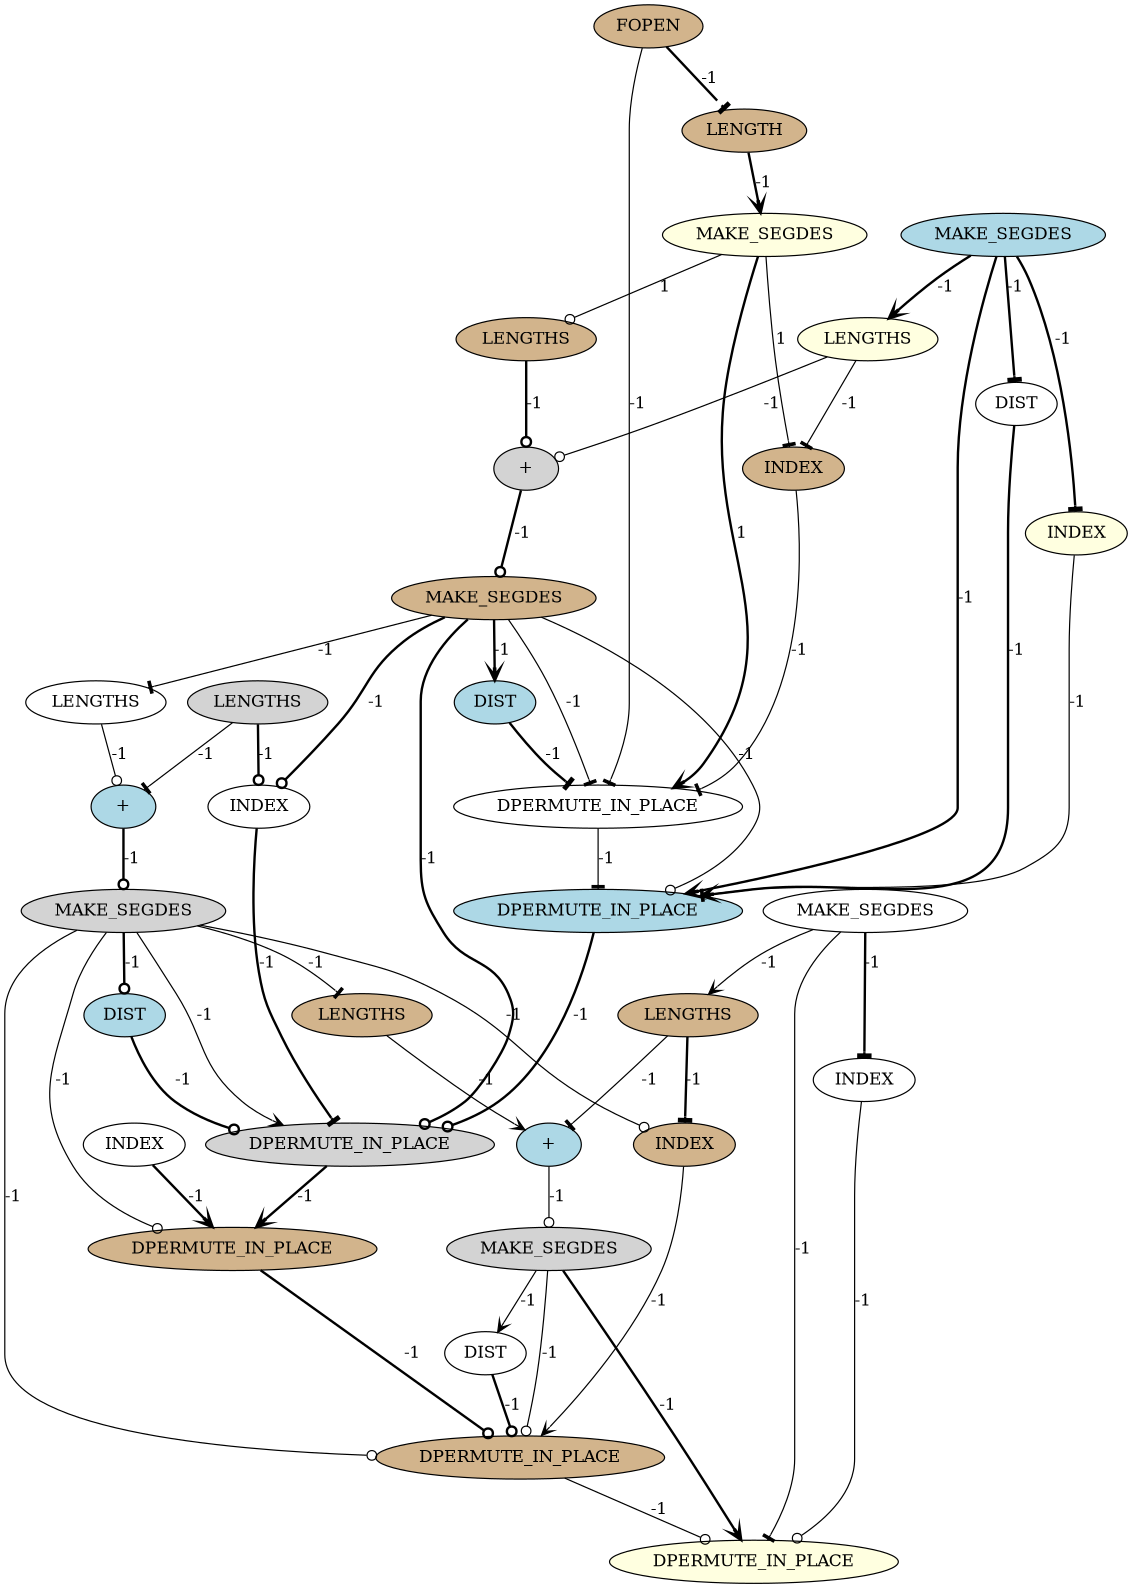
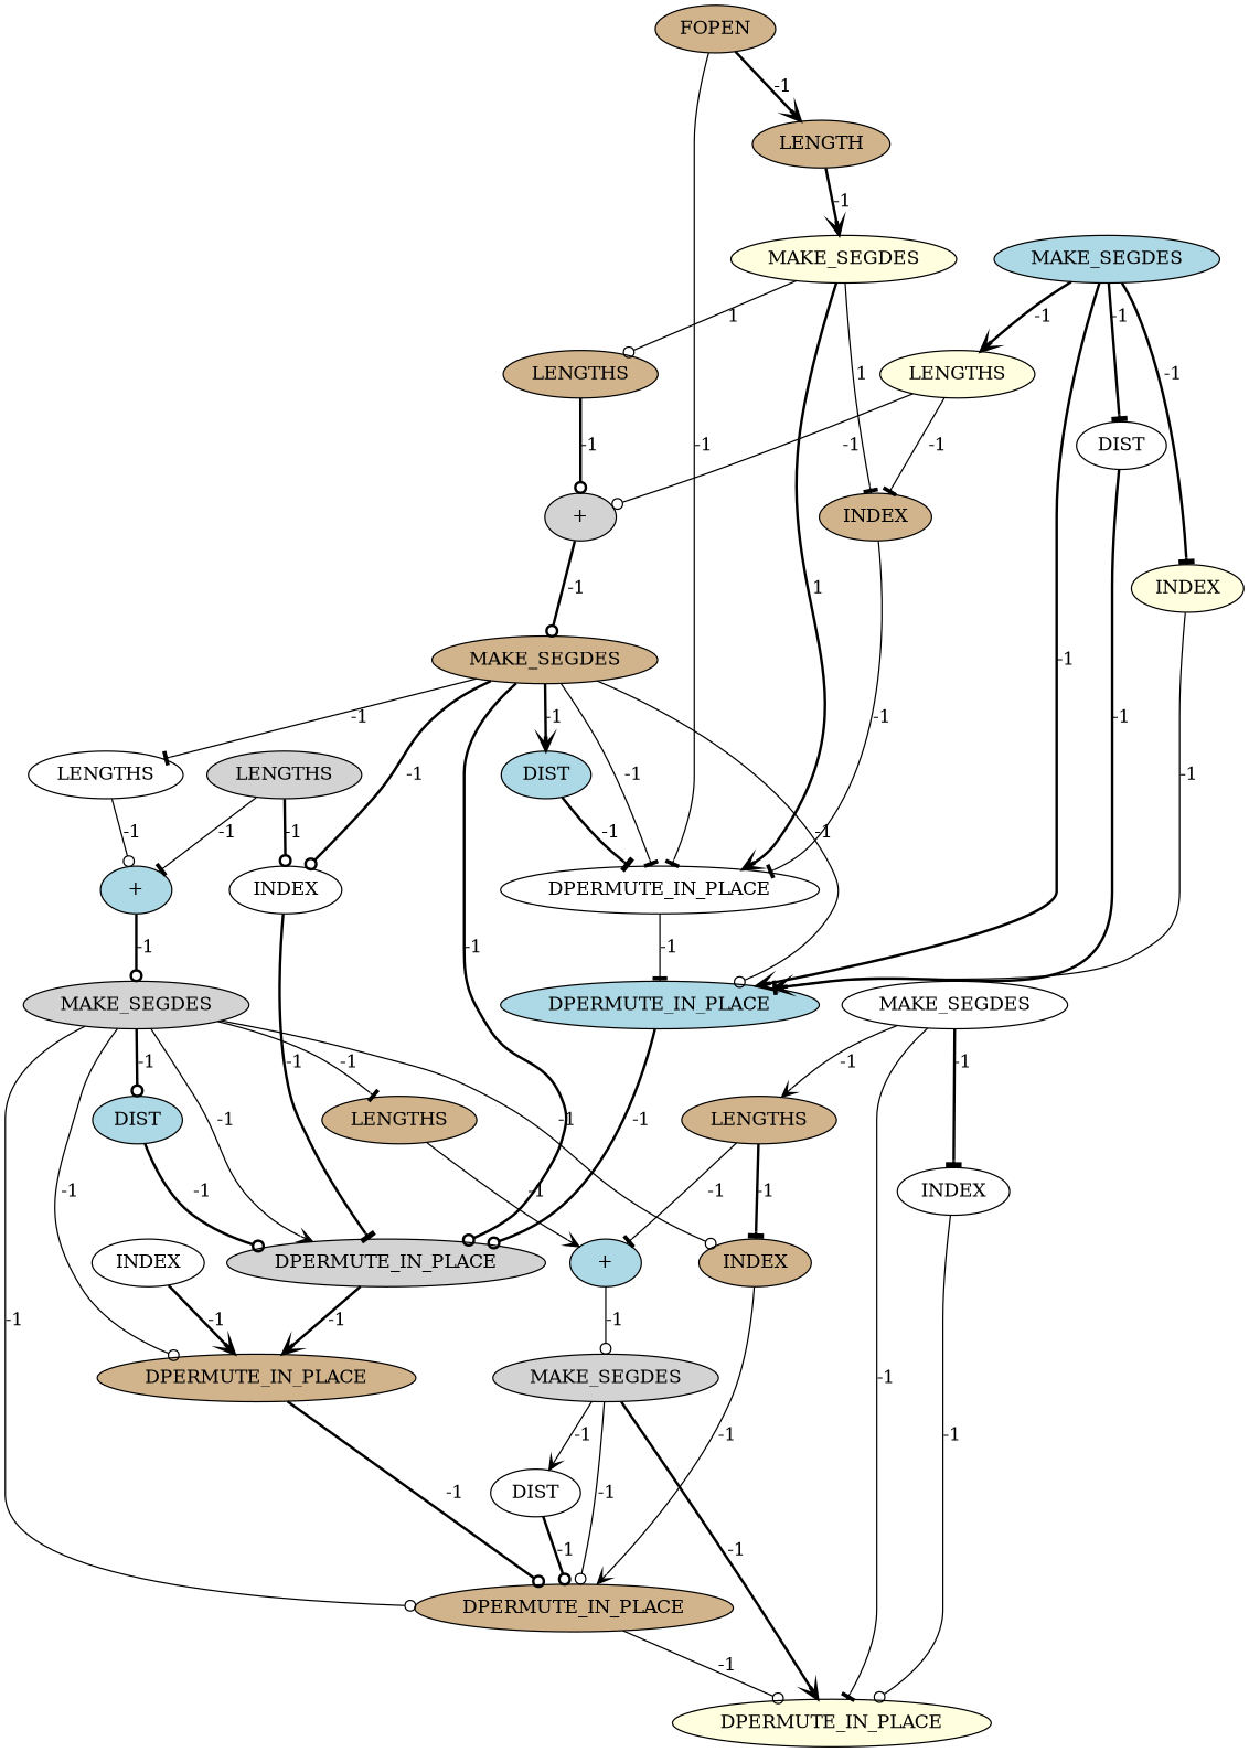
  digraph {
    node [cost=0 style=filled fillcolor=tan]
    edge [cost=-1 style=solid arrowhead=odot]
    n1 [label=DIST fillcolor=lightblue]
    n2 [label=DPERMUTE_IN_PLACE fillcolor=white]
    n3 [label=MAKE_SEGDES]
    n4 [label=INDEX fillcolor=white]
    n5 [label=LENGTHS fillcolor=white]
    n6 [label=DPERMUTE_IN_PLACE fillcolor=lightgrey]
    n7 [label=DPERMUTE_IN_PLACE fillcolor=lightblue]
    n8 [label=LENGTHS]
    n9 [label="+" fillcolor=lightgrey]
    n10 [label=LENGTHS fillcolor=lightgrey]
    n11 [label="+" fillcolor=lightblue]
    n12 [label=DIST fillcolor=white]
    n13 [label=FOPEN]
    n14 [label=LENGTH]
    n15 [label=MAKE_SEGDES fillcolor=lightgrey]
    n16 [label=DPERMUTE_IN_PLACE fillcolor=lightyellow]
    n17 [label=DPERMUTE_IN_PLACE]
    n18 [label=DIST fillcolor=white]
    n19 [label="+" fillcolor=lightblue]
    n20 [cost=2881 label=MAKE_SEGDES fillcolor=lightyellow]
    n21 [label=INDEX]
    n22 [label=INDEX]
    n23 [label=LENGTHS fillcolor=lightyellow]
    n24 [label=DIST fillcolor=lightblue]
    n25 [label=LENGTHS]
    n26 [label=DPERMUTE_IN_PLACE]
    n27 [label=MAKE_SEGDES fillcolor=lightgrey]
    n28 [label=MAKE_SEGDES fillcolor=lightblue]
    n29 [label=INDEX fillcolor=lightyellow]
    n30 [label=MAKE_SEGDES fillcolor=white]
    n31 [label=INDEX fillcolor=white]
    n32 [label=LENGTHS]
    n33 [label=INDEX fillcolor=white]
    n1 -> n2 [label=-1 style=bold arrowhead=tee]
    n2 -> n7 [label=-1 arrowhead=tee]
    n3 -> n1 [label=-1 style=bold arrowhead=vee]
    n3 -> n2 [label=-1 arrowhead=tee]
    n3 -> n4 [label=-1 style=bold]
    n3 -> n5 [label=-1 arrowhead=tee]
    n3 -> n6 [label=-1 style=bold]
    n3 -> n7 [label=-1]
    n4 -> n6 [label=-1 style=bold arrowhead=tee]
    n5 -> n11 [label=-1]
    n6 -> n26 [label=-1 style=bold arrowhead=vee]
    n7 -> n6 [label=-1 style=bold]
    n8 -> n9 [label=-1 style=bold]
    n9 -> n3 [label=-1 style=bold]
    n10 -> n4 [label=-1 style=bold]
    n10 -> n11 [label=-1 arrowhead=tee]
    n11 -> n27 [label=-1 style=bold]
    n12 -> n7 [label=-1 style=bold arrowhead=vee]
    n13 -> n2 [label=-1 arrowhead=tee]
-   n13 -> n14 [label=-1 style=bold arrowhead=tee]
+   n13 -> n14 [label=-1 style=bold arrowhead=vee]
    n14 -> n20 [label=-1 style=bold arrowhead=vee]
    n15 -> n16 [label=-1 style=bold arrowhead=vee]
    n15 -> n17 [label=-1]
    n15 -> n18 [label=-1 arrowhead=vee]
    n17 -> n16 [label=-1]
    n18 -> n17 [label=-1 style=bold]
    n19 -> n15 [label=-1]
    n20 -> n2 [cost=1 label=1 style=bold arrowhead=vee]
    n20 -> n8 [cost=1 label=1]
    n20 -> n21 [cost=1 label=1 arrowhead=tee]
    n21 -> n2 [label=-1 arrowhead=tee]
    n22 -> n17 [label=-1 arrowhead=vee]
    n23 -> n9 [label=-1]
    n23 -> n21 [label=-1 arrowhead=tee]
    n24 -> n6 [label=-1 style=bold]
    n25 -> n19 [label=-1 arrowhead=tee]
    n25 -> n22 [label=-1 style=bold arrowhead=tee]
    n26 -> n17 [label=-1 style=bold]
    n27 -> n6 [label=-1 arrowhead=vee]
    n27 -> n17 [label=-1]
    n27 -> n22 [label=-1]
    n27 -> n24 [label=-1 style=bold]
    n27 -> n26 [label=-1]
    n27 -> n32 [label=-1 arrowhead=tee]
    n28 -> n7 [label=-1 style=bold arrowhead=vee]
    n28 -> n12 [label=-1 style=bold arrowhead=tee]
    n28 -> n23 [label=-1 style=bold arrowhead=vee]
    n28 -> n29 [label=-1 style=bold arrowhead=tee]
    n29 -> n7 [label=-1 arrowhead=tee]
    n30 -> n16 [label=-1 arrowhead=tee]
    n30 -> n25 [label=-1 arrowhead=vee]
    n30 -> n31 [label=-1 style=bold arrowhead=tee]
    n31 -> n16 [label=-1]
    n32 -> n19 [label=-1 arrowhead=vee]
    n33 -> n26 [label=-1 style=bold arrowhead=vee]
  }
